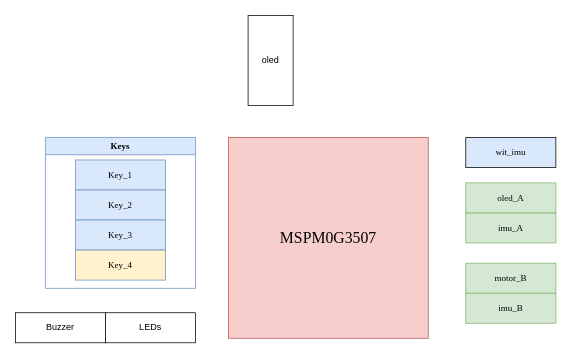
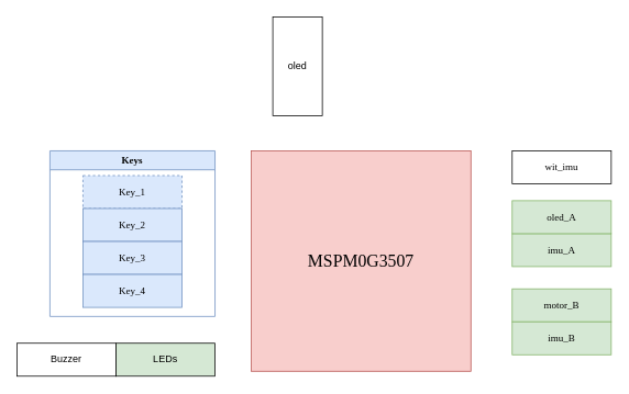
  <mxCell id="0" />
  <mxCell id="1" parent="0" />
  <mxCell id="2" value="&lt;font face=&quot;Times New Roman&quot; style=&quot;font-size: 21px;&quot;&gt;MSPM0G3507&lt;/font&gt;" style="rounded=0;whiteSpace=wrap;html=1;fillColor=#f8cecc;strokeColor=#b85450;" vertex="1" parent="1"><mxGeometry x="304" y="182.5" width="266" height="267.5" as="geometry" /></mxCell>
- <mxCell id="3" value="wit_imu" style="rounded=0;whiteSpace=wrap;html=1;fontFamily=Times New Roman;fillColor=#dae8fc;" vertex="1" parent="1"><mxGeometry x="620" y="182.5" width="120" height="40" as="geometry" /></mxCell>
+ <mxCell id="3" value="wit_imu" style="rounded=0;whiteSpace=wrap;html=1;fontFamily=Times New Roman;" vertex="1" parent="1"><mxGeometry x="620" y="182.5" width="120" height="40" as="geometry" /></mxCell>
  <mxCell id="4" value="Buzzer" style="rounded=0;whiteSpace=wrap;html=1;" vertex="1" parent="1"><mxGeometry x="20" y="416" width="120" height="40" as="geometry" /></mxCell>
  <mxCell id="5" value="imu_A" style="rounded=0;whiteSpace=wrap;html=1;fillColor=#d5e8d4;strokeColor=#82b366;fontFamily=Times New Roman;" vertex="1" parent="1"><mxGeometry x="620" y="283" width="120" height="40" as="geometry" /></mxCell>
  <mxCell id="6" value="oled_A" style="rounded=0;whiteSpace=wrap;html=1;fillColor=#d5e8d4;strokeColor=#82b366;fontFamily=Times New Roman;" vertex="1" parent="1"><mxGeometry x="620" y="243" width="120" height="40" as="geometry" /></mxCell>
  <mxCell id="7" value="oled" style="rounded=0;whiteSpace=wrap;html=1;direction=south;" vertex="1" parent="1"><mxGeometry x="330" y="20" width="60" height="120" as="geometry" /></mxCell>
- <mxCell id="8" value="LEDs" style="rounded=0;whiteSpace=wrap;html=1;" vertex="1" parent="1"><mxGeometry x="140" y="416" width="120" height="40" as="geometry" /></mxCell>
+ <mxCell id="8" value="LEDs" style="rounded=0;whiteSpace=wrap;html=1;fillColor=#d5e8d4;" vertex="1" parent="1"><mxGeometry x="140" y="416" width="120" height="40" as="geometry" /></mxCell>
  <mxCell id="9" value="Keys" style="swimlane;whiteSpace=wrap;html=1;fillColor=#dae8fc;strokeColor=#6c8ebf;fontFamily=Times New Roman;" vertex="1" parent="1"><mxGeometry x="60" y="182.5" width="200" height="201" as="geometry" /></mxCell>
- <mxCell id="10" value="Key&lt;span style=&quot;background-color: initial;&quot;&gt;_1&lt;/span&gt;" style="rounded=0;whiteSpace=wrap;html=1;fillColor=#dae8fc;strokeColor=#6c8ebf;fontFamily=Times New Roman;" vertex="1" parent="9"><mxGeometry x="40" y="30" width="120" height="40" as="geometry" /></mxCell>
+ <mxCell id="10" value="Key&lt;span style=&quot;background-color: initial;&quot;&gt;_1&lt;/span&gt;" style="rounded=0;whiteSpace=wrap;html=1;fillColor=#dae8fc;strokeColor=#6c8ebf;fontFamily=Times New Roman;dashed=1;" vertex="1" parent="9"><mxGeometry x="40" y="30" width="120" height="40" as="geometry" /></mxCell>
  <mxCell id="11" value="Key_2" style="rounded=0;whiteSpace=wrap;html=1;fillColor=#dae8fc;strokeColor=#6c8ebf;fontFamily=Times New Roman;" vertex="1" parent="9"><mxGeometry x="40" y="70" width="120" height="40" as="geometry" /></mxCell>
  <mxCell id="12" value="Key_3" style="rounded=0;whiteSpace=wrap;html=1;fillColor=#dae8fc;strokeColor=#6c8ebf;fontFamily=Times New Roman;" vertex="1" parent="9"><mxGeometry x="40" y="110" width="120" height="40" as="geometry" /></mxCell>
- <mxCell id="13" value="Key_4" style="rounded=0;whiteSpace=wrap;html=1;fillColor=#fff2cc;strokeColor=#6c8ebf;fontFamily=Times New Roman;" vertex="1" parent="9"><mxGeometry x="40" y="150" width="120" height="40" as="geometry" /></mxCell>
+ <mxCell id="13" value="Key_4" style="rounded=0;whiteSpace=wrap;html=1;fillColor=#dae8fc;strokeColor=#6c8ebf;fontFamily=Times New Roman;" vertex="1" parent="9"><mxGeometry x="40" y="150" width="120" height="40" as="geometry" /></mxCell>
  <mxCell id="14" value="motor_B" style="rounded=0;whiteSpace=wrap;html=1;fillColor=#d5e8d4;strokeColor=#82b366;fontFamily=Times New Roman;" vertex="1" parent="1"><mxGeometry x="620" y="350" width="120" height="40" as="geometry" /></mxCell>
  <mxCell id="15" value="imu_B" style="rounded=0;whiteSpace=wrap;html=1;fillColor=#d5e8d4;strokeColor=#82b366;fontFamily=Times New Roman;" vertex="1" parent="1"><mxGeometry x="620" y="390" width="120" height="40" as="geometry" /></mxCell>
